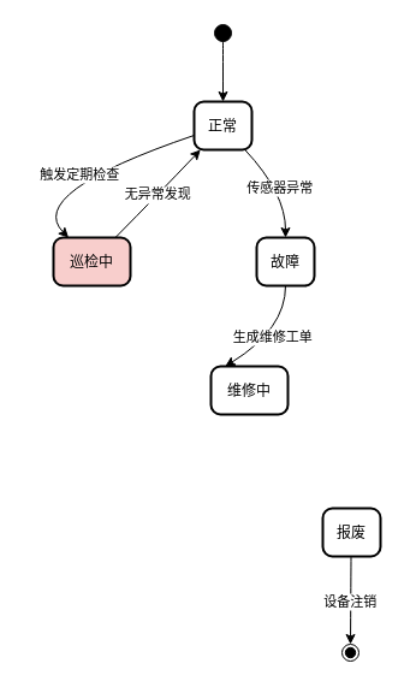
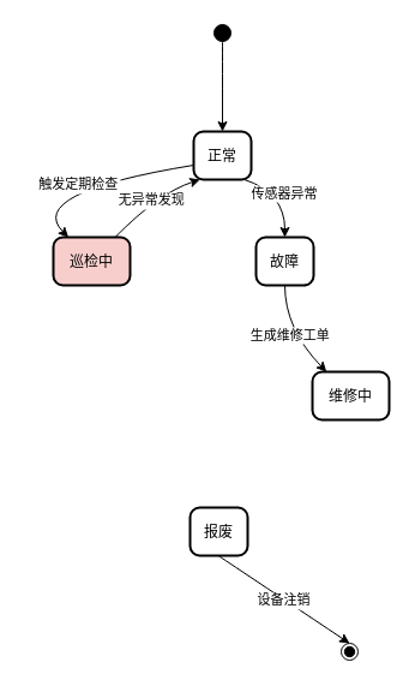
  <mxCell id="0" />
  <mxCell id="1" parent="0" />
  <mxCell id="2" value="" style="ellipse;fillColor=strokeColor;" vertex="1" parent="1"><mxGeometry x="178" y="20" width="14" height="14" as="geometry" /></mxCell>
- <mxCell id="3" value="正常" style="rounded=1;arcSize=20;strokeWidth=2" vertex="1" parent="1"><mxGeometry x="161" y="84" width="48" height="40" as="geometry" /></mxCell>
+ <mxCell id="3" value="正常" style="rounded=1;arcSize=20;strokeWidth=2" vertex="1" parent="1"><mxGeometry x="161" y="109" width="48" height="40" as="geometry" /></mxCell>
  <mxCell id="4" value="巡检中" style="rounded=1;arcSize=20;strokeWidth=2;fillColor=#f8cecc;" vertex="1" parent="1"><mxGeometry x="44" y="197" width="64" height="40" as="geometry" /></mxCell>
  <mxCell id="5" value="故障" style="rounded=1;arcSize=20;strokeWidth=2" vertex="1" parent="1"><mxGeometry x="213" y="197" width="48" height="40" as="geometry" /></mxCell>
- <mxCell id="6" value="维修中" style="rounded=1;arcSize=20;strokeWidth=2" vertex="1" parent="1"><mxGeometry x="175" y="304" width="64" height="40" as="geometry" /></mxCell>
- <mxCell id="7" value="报废" style="rounded=1;arcSize=20;strokeWidth=2" vertex="1" parent="1"><mxGeometry x="268" y="422" width="48" height="40" as="geometry" /></mxCell>
+ <mxCell id="6" value="维修中" style="rounded=1;arcSize=20;strokeWidth=2" vertex="1" parent="1"><mxGeometry x="260" y="309" width="64" height="40" as="geometry" /></mxCell>
+ <mxCell id="7" value="报废" style="rounded=1;arcSize=20;strokeWidth=2" vertex="1" parent="1"><mxGeometry x="158" y="422" width="48" height="40" as="geometry" /></mxCell>
  <mxCell id="8" value="" style="ellipse;shape=endState;fillColor=strokeColor;" vertex="1" parent="1"><mxGeometry x="284" y="535" width="14" height="14" as="geometry" /></mxCell>
  <mxCell id="9" value="" style="curved=1;startArrow=none;;exitX=0.5;exitY=1;entryX=0.5;entryY=0;rounded=0;" edge="1" parent="1" source="2" target="3"><mxGeometry relative="1" as="geometry"><Array as="points" /></mxGeometry></mxCell>
  <mxCell id="10" value="触发定期检查" style="curved=1;startArrow=none;;exitX=0;exitY=0.7;entryX=0.19;entryY=-0.01;rounded=0;" edge="1" parent="1" source="3" target="4"><mxGeometry relative="1" as="geometry"><Array as="points"><mxPoint x="20" y="160" /></Array></mxGeometry></mxCell>
  <mxCell id="11" value="无异常发现" style="curved=1;startArrow=none;;exitX=0.81;exitY=-0.01;entryX=0.11;entryY=1;rounded=0;" edge="1" parent="1" source="4" target="3"><mxGeometry relative="1" as="geometry"><Array as="points"><mxPoint x="132" y="160" /></Array></mxGeometry></mxCell>
  <mxCell id="12" value="传感器异常" style="curved=1;startArrow=none;;exitX=0.88;exitY=1;entryX=0.5;entryY=-0.01;rounded=0;" edge="1" parent="1" source="3" target="5"><mxGeometry relative="1" as="geometry"><Array as="points"><mxPoint x="237" y="160" /></Array></mxGeometry></mxCell>
  <mxCell id="13" value="生成维修工单" style="curved=1;startArrow=none;;exitX=0.5;exitY=0.99;entryX=0.19;entryY=0.01;rounded=0;" edge="1" parent="1" source="5" target="6"><mxGeometry relative="1" as="geometry"><Array as="points"><mxPoint x="237" y="273" /></Array></mxGeometry></mxCell>
  <mxCell id="14" value="设备注销" style="curved=1;startArrow=none;;exitX=0.49;exitY=1;entryX=0.54;entryY=-0.02;rounded=0;" edge="1" parent="1" source="7" target="8"><mxGeometry relative="1" as="geometry"><Array as="points" /></mxGeometry></mxCell>
